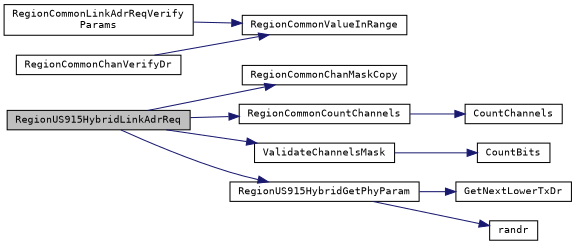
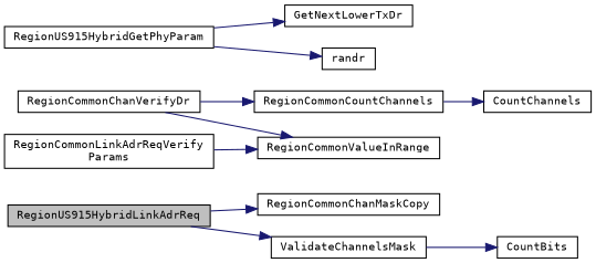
  digraph {
    fontname="DejaVu Sans Mono"
    rankdir=LR
    node [color=black fillcolor=white fontname="DejaVu Sans Mono" fontsize=10 shape=record style=filled]
    edge [color=midnightblue fontname="DejaVu Sans Mono" fontsize=10 labelfontname=Helvetica labelfontsize=10 style=solid]
    n1 [fillcolor=grey75 fontcolor=black height=0.2 label=RegionUS915HybridLinkAdrReq width=0.4]
    n2 [height=0.2 label=RegionCommonChanMaskCopy width=0.4]
    n3 [height=0.2 label=RegionCommonCountChannels width=0.4]
    n4 [height=0.2 label=ValidateChannelsMask width=0.4]
    n5 [height=0.2 label=RegionUS915HybridGetPhyParam width=0.4]
    n6 [height=0.2 label=CountChannels width=0.4]
    n7 [height=0.2 label=CountBits width=0.4]
    n8 [height=0.2 label=GetNextLowerTxDr width=0.4]
    n9 [height=0.2 label=randr width=0.4]
    n10 [height=0.2 label="RegionCommonLinkAdrReqVerify\lParams" width=0.4]
    n11 [height=0.2 label=RegionCommonValueInRange width=0.4]
    n12 [height=0.2 label=RegionCommonChanVerifyDr width=0.4]
    n1 -> n2
-   n1 -> n3
+   n12 -> n3
    n1 -> n4
-   n1 -> n5
    n3 -> n6
    n4 -> n7
    n5 -> n8
    n5 -> n9
    n10 -> n11
    n12 -> n11
  }
